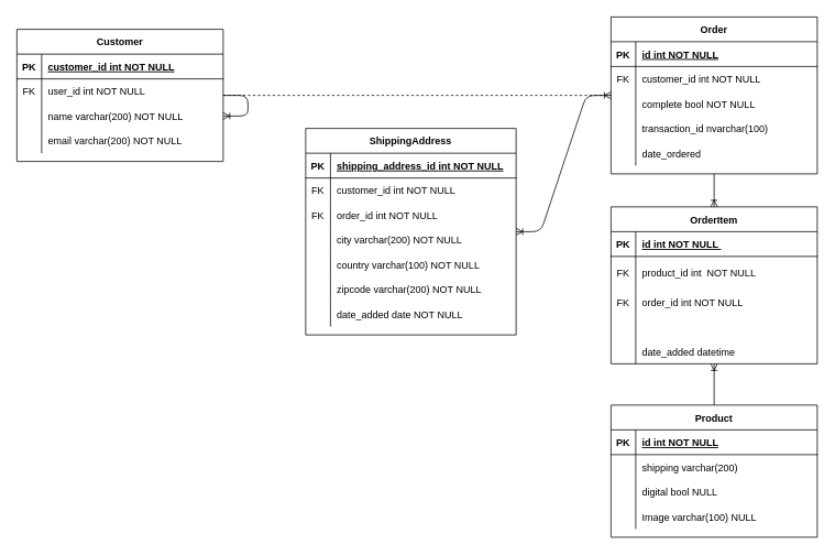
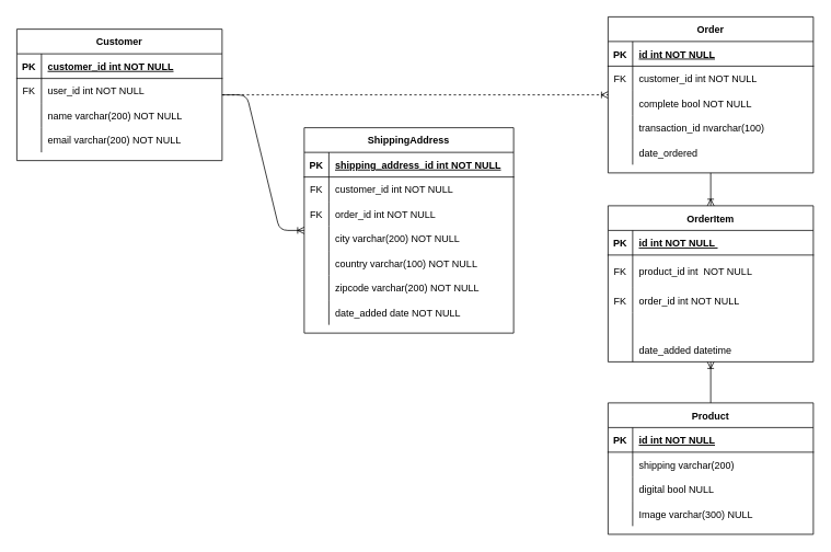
  <mxCell id="0" />
  <mxCell id="1" parent="0" />
  <mxCell id="2" value="Customer" style="shape=table;startSize=30;container=1;collapsible=1;childLayout=tableLayout;fixedRows=1;rowLines=0;fontStyle=1;align=center;resizeLast=1;" parent="1" vertex="1"><mxGeometry x="20" y="35" width="250" height="160" as="geometry" /></mxCell>
  <mxCell id="3" value="" style="shape=partialRectangle;collapsible=0;dropTarget=0;pointerEvents=0;fillColor=none;points=[[0,0.5],[1,0.5]];portConstraint=eastwest;top=0;left=0;right=0;bottom=1;" parent="2" vertex="1"><mxGeometry y="30" width="250" height="30" as="geometry" /></mxCell>
  <mxCell id="4" value="PK" style="shape=partialRectangle;overflow=hidden;connectable=0;fillColor=none;top=0;left=0;bottom=0;right=0;fontStyle=1;" parent="3" vertex="1"><mxGeometry width="30" height="30" as="geometry" /></mxCell>
  <mxCell id="5" value="customer_id int NOT NULL " style="shape=partialRectangle;overflow=hidden;connectable=0;fillColor=none;top=0;left=0;bottom=0;right=0;align=left;spacingLeft=6;fontStyle=5;" parent="3" vertex="1"><mxGeometry x="30" width="220" height="30" as="geometry" /></mxCell>
  <mxCell id="6" value="" style="shape=partialRectangle;collapsible=0;dropTarget=0;pointerEvents=0;fillColor=none;top=0;left=0;bottom=0;right=0;points=[[0,0.5],[1,0.5]];portConstraint=eastwest;labelBackgroundColor=#4D4D4D;" parent="2" vertex="1"><mxGeometry y="60" width="250" height="30" as="geometry" /></mxCell>
  <mxCell id="7" value="FK" style="shape=partialRectangle;connectable=0;fillColor=none;top=0;left=0;bottom=0;right=0;fontStyle=0;overflow=hidden;" parent="6" vertex="1"><mxGeometry width="30" height="30" as="geometry" /></mxCell>
  <mxCell id="8" value="user_id int NOT NULL" style="shape=partialRectangle;connectable=0;fillColor=none;top=0;left=0;bottom=0;right=0;align=left;spacingLeft=6;fontStyle=0;overflow=hidden;" parent="6" vertex="1"><mxGeometry x="30" width="220" height="30" as="geometry" /></mxCell>
  <mxCell id="9" value="" style="shape=partialRectangle;collapsible=0;dropTarget=0;pointerEvents=0;fillColor=none;points=[[0,0.5],[1,0.5]];portConstraint=eastwest;top=0;left=0;right=0;bottom=0;" parent="2" vertex="1"><mxGeometry y="90" width="250" height="30" as="geometry" /></mxCell>
  <mxCell id="10" value="" style="shape=partialRectangle;overflow=hidden;connectable=0;fillColor=none;top=0;left=0;bottom=0;right=0;" parent="9" vertex="1"><mxGeometry width="30" height="30" as="geometry" /></mxCell>
  <mxCell id="11" value="name varchar(200) NOT NULL" style="shape=partialRectangle;overflow=hidden;connectable=0;fillColor=none;top=0;left=0;bottom=0;right=0;align=left;spacingLeft=6;" parent="9" vertex="1"><mxGeometry x="30" width="220" height="30" as="geometry" /></mxCell>
  <mxCell id="12" value="" style="shape=partialRectangle;collapsible=0;dropTarget=0;pointerEvents=0;fillColor=none;top=0;left=0;bottom=0;right=0;points=[[0,0.5],[1,0.5]];portConstraint=eastwest;" parent="2" vertex="1"><mxGeometry y="120" width="250" height="30" as="geometry" /></mxCell>
  <mxCell id="13" value="" style="shape=partialRectangle;connectable=0;fillColor=none;top=0;left=0;bottom=0;right=0;editable=1;overflow=hidden;" parent="12" vertex="1"><mxGeometry width="30" height="30" as="geometry" /></mxCell>
  <mxCell id="14" value="email varchar(200) NOT NULL" style="shape=partialRectangle;connectable=0;fillColor=none;top=0;left=0;bottom=0;right=0;align=left;spacingLeft=6;overflow=hidden;" parent="12" vertex="1"><mxGeometry x="30" width="220" height="30" as="geometry" /></mxCell>
  <mxCell id="15" value="Product" style="shape=table;startSize=30;container=1;collapsible=1;childLayout=tableLayout;fixedRows=1;rowLines=0;fontStyle=1;align=center;resizeLast=1;" parent="1" vertex="1"><mxGeometry x="740" y="490" width="250" height="160" as="geometry" /></mxCell>
  <mxCell id="16" value="" style="shape=partialRectangle;collapsible=0;dropTarget=0;pointerEvents=0;fillColor=none;points=[[0,0.5],[1,0.5]];portConstraint=eastwest;top=0;left=0;right=0;bottom=1;" parent="15" vertex="1"><mxGeometry y="30" width="250" height="30" as="geometry" /></mxCell>
  <mxCell id="17" value="PK" style="shape=partialRectangle;overflow=hidden;connectable=0;fillColor=none;top=0;left=0;bottom=0;right=0;fontStyle=1;" parent="16" vertex="1"><mxGeometry width="30" height="30" as="geometry" /></mxCell>
  <mxCell id="18" value="id int NOT NULL " style="shape=partialRectangle;overflow=hidden;connectable=0;fillColor=none;top=0;left=0;bottom=0;right=0;align=left;spacingLeft=6;fontStyle=5;" parent="16" vertex="1"><mxGeometry x="30" width="220" height="30" as="geometry" /></mxCell>
  <mxCell id="19" value="" style="shape=partialRectangle;collapsible=0;dropTarget=0;pointerEvents=0;fillColor=none;points=[[0,0.5],[1,0.5]];portConstraint=eastwest;top=0;left=0;right=0;bottom=0;" parent="15" vertex="1"><mxGeometry y="60" width="250" height="30" as="geometry" /></mxCell>
  <mxCell id="20" value="" style="shape=partialRectangle;overflow=hidden;connectable=0;fillColor=none;top=0;left=0;bottom=0;right=0;" parent="19" vertex="1"><mxGeometry width="30" height="30" as="geometry" /></mxCell>
  <mxCell id="21" value="shipping varchar(200)" style="shape=partialRectangle;overflow=hidden;connectable=0;fillColor=none;top=0;left=0;bottom=0;right=0;align=left;spacingLeft=6;" parent="19" vertex="1"><mxGeometry x="30" width="220" height="30" as="geometry" /></mxCell>
  <mxCell id="22" value="" style="shape=partialRectangle;collapsible=0;dropTarget=0;pointerEvents=0;fillColor=none;top=0;left=0;bottom=0;right=0;points=[[0,0.5],[1,0.5]];portConstraint=eastwest;" parent="15" vertex="1"><mxGeometry y="90" width="250" height="30" as="geometry" /></mxCell>
  <mxCell id="23" value="" style="shape=partialRectangle;connectable=0;fillColor=none;top=0;left=0;bottom=0;right=0;editable=1;overflow=hidden;" parent="22" vertex="1"><mxGeometry width="30" height="30" as="geometry" /></mxCell>
  <mxCell id="24" value="digital bool NULL " style="shape=partialRectangle;connectable=0;fillColor=none;top=0;left=0;bottom=0;right=0;align=left;spacingLeft=6;overflow=hidden;labelBackgroundColor=none;" parent="22" vertex="1"><mxGeometry x="30" width="220" height="30" as="geometry" /></mxCell>
  <mxCell id="25" value="" style="shape=partialRectangle;collapsible=0;dropTarget=0;pointerEvents=0;fillColor=none;top=0;left=0;bottom=0;right=0;points=[[0,0.5],[1,0.5]];portConstraint=eastwest;labelBackgroundColor=#4D4D4D;" parent="15" vertex="1"><mxGeometry y="120" width="250" height="30" as="geometry" /></mxCell>
  <mxCell id="26" value="" style="shape=partialRectangle;connectable=0;fillColor=none;top=0;left=0;bottom=0;right=0;editable=1;overflow=hidden;" parent="25" vertex="1"><mxGeometry width="30" height="30" as="geometry" /></mxCell>
- <mxCell id="27" value="Image varchar(100) NULL" style="shape=partialRectangle;connectable=0;fillColor=none;top=0;left=0;bottom=0;right=0;align=left;spacingLeft=6;overflow=hidden;" parent="25" vertex="1"><mxGeometry x="30" width="220" height="30" as="geometry" /></mxCell>
+ <mxCell id="27" value="Image varchar(300) NULL" style="shape=partialRectangle;connectable=0;fillColor=none;top=0;left=0;bottom=0;right=0;align=left;spacingLeft=6;overflow=hidden;" parent="25" vertex="1"><mxGeometry x="30" width="220" height="30" as="geometry" /></mxCell>
  <mxCell id="28" value="Order" style="shape=table;startSize=30;container=1;collapsible=1;childLayout=tableLayout;fixedRows=1;rowLines=0;fontStyle=1;align=center;resizeLast=1;" parent="1" vertex="1"><mxGeometry x="740" y="20" width="250" height="190" as="geometry" /></mxCell>
  <mxCell id="29" value="" style="shape=partialRectangle;collapsible=0;dropTarget=0;pointerEvents=0;fillColor=none;points=[[0,0.5],[1,0.5]];portConstraint=eastwest;top=0;left=0;right=0;bottom=1;" parent="28" vertex="1"><mxGeometry y="30" width="250" height="30" as="geometry" /></mxCell>
  <mxCell id="30" value="PK" style="shape=partialRectangle;overflow=hidden;connectable=0;fillColor=none;top=0;left=0;bottom=0;right=0;fontStyle=1;" parent="29" vertex="1"><mxGeometry width="30" height="30" as="geometry" /></mxCell>
  <mxCell id="31" value="id int NOT NULL " style="shape=partialRectangle;overflow=hidden;connectable=0;fillColor=none;top=0;left=0;bottom=0;right=0;align=left;spacingLeft=6;fontStyle=5;" parent="29" vertex="1"><mxGeometry x="30" width="220" height="30" as="geometry" /></mxCell>
  <mxCell id="32" value="" style="shape=partialRectangle;collapsible=0;dropTarget=0;pointerEvents=0;fillColor=none;top=0;left=0;bottom=0;right=0;points=[[0,0.5],[1,0.5]];portConstraint=eastwest;labelBackgroundColor=#4D4D4D;" parent="28" vertex="1"><mxGeometry y="60" width="250" height="30" as="geometry" /></mxCell>
  <mxCell id="33" value="FK" style="shape=partialRectangle;connectable=0;fillColor=none;top=0;left=0;bottom=0;right=0;fontStyle=0;overflow=hidden;" parent="32" vertex="1"><mxGeometry width="30" height="30" as="geometry" /></mxCell>
  <mxCell id="34" value="customer_id int NOT NULL" style="shape=partialRectangle;connectable=0;fillColor=none;top=0;left=0;bottom=0;right=0;align=left;spacingLeft=6;fontStyle=0;overflow=hidden;" parent="32" vertex="1"><mxGeometry x="30" width="220" height="30" as="geometry" /></mxCell>
  <mxCell id="35" value="" style="shape=partialRectangle;collapsible=0;dropTarget=0;pointerEvents=0;fillColor=none;top=0;left=0;bottom=0;right=0;points=[[0,0.5],[1,0.5]];portConstraint=eastwest;" parent="28" vertex="1"><mxGeometry y="90" width="250" height="30" as="geometry" /></mxCell>
  <mxCell id="36" value="" style="shape=partialRectangle;connectable=0;fillColor=none;top=0;left=0;bottom=0;right=0;editable=1;overflow=hidden;" parent="35" vertex="1"><mxGeometry width="30" height="30" as="geometry" /></mxCell>
  <mxCell id="37" value="complete bool NOT NULL " style="shape=partialRectangle;connectable=0;fillColor=none;top=0;left=0;bottom=0;right=0;align=left;spacingLeft=6;overflow=hidden;" parent="35" vertex="1"><mxGeometry x="30" width="220" height="30" as="geometry" /></mxCell>
  <mxCell id="38" value="" style="shape=partialRectangle;collapsible=0;dropTarget=0;pointerEvents=0;fillColor=none;top=0;left=0;bottom=0;right=0;points=[[0,0.5],[1,0.5]];portConstraint=eastwest;" parent="28" vertex="1"><mxGeometry y="120" width="250" height="30" as="geometry" /></mxCell>
  <mxCell id="39" value="" style="shape=partialRectangle;connectable=0;fillColor=none;top=0;left=0;bottom=0;right=0;editable=1;overflow=hidden;" parent="38" vertex="1"><mxGeometry width="30" height="30" as="geometry" /></mxCell>
  <mxCell id="40" value="transaction_id nvarchar(100) " style="shape=partialRectangle;connectable=0;fillColor=none;top=0;left=0;bottom=0;right=0;align=left;spacingLeft=6;overflow=hidden;" parent="38" vertex="1"><mxGeometry x="30" width="220" height="30" as="geometry" /></mxCell>
  <mxCell id="41" value="" style="shape=partialRectangle;collapsible=0;dropTarget=0;pointerEvents=0;fillColor=none;top=0;left=0;bottom=0;right=0;points=[[0,0.5],[1,0.5]];portConstraint=eastwest;labelBackgroundColor=#4D4D4D;" parent="28" vertex="1"><mxGeometry y="150" width="250" height="30" as="geometry" /></mxCell>
  <mxCell id="42" value="" style="shape=partialRectangle;connectable=0;fillColor=none;top=0;left=0;bottom=0;right=0;editable=1;overflow=hidden;" parent="41" vertex="1"><mxGeometry width="30" height="30" as="geometry" /></mxCell>
  <mxCell id="43" value="date_ordered" style="shape=partialRectangle;connectable=0;fillColor=none;top=0;left=0;bottom=0;right=0;align=left;spacingLeft=6;overflow=hidden;" parent="41" vertex="1"><mxGeometry x="30" width="220" height="30" as="geometry" /></mxCell>
  <mxCell id="44" value="" style="edgeStyle=entityRelationEdgeStyle;fontSize=12;html=1;endArrow=ERoneToMany;dashed=1;" parent="1" source="2" target="28" edge="1"><mxGeometry width="100" height="100" relative="1" as="geometry"><mxPoint x="570" y="185" as="sourcePoint" /><mxPoint x="646" y="187" as="targetPoint" /></mxGeometry></mxCell>
  <mxCell id="45" value="" style="fontSize=12;html=1;endArrow=ERoneToMany;edgeStyle=orthogonalEdgeStyle;" parent="1" source="15" target="68" edge="1"><mxGeometry width="100" height="100" relative="1" as="geometry"><mxPoint x="439" y="710" as="sourcePoint" /><mxPoint x="1040" y="400" as="targetPoint" /></mxGeometry></mxCell>
  <mxCell id="46" value="ShippingAddress" style="shape=table;startSize=30;container=1;collapsible=1;childLayout=tableLayout;fixedRows=1;rowLines=0;fontStyle=1;align=center;resizeLast=1;" parent="1" vertex="1"><mxGeometry x="370" y="155" width="255" height="250" as="geometry" /></mxCell>
  <mxCell id="47" value="" style="shape=partialRectangle;collapsible=0;dropTarget=0;pointerEvents=0;fillColor=none;top=0;left=0;bottom=1;right=0;points=[[0,0.5],[1,0.5]];portConstraint=eastwest;" parent="46" vertex="1"><mxGeometry y="30" width="255" height="30" as="geometry" /></mxCell>
  <mxCell id="48" value="PK" style="shape=partialRectangle;connectable=0;fillColor=none;top=0;left=0;bottom=0;right=0;fontStyle=1;overflow=hidden;" parent="47" vertex="1"><mxGeometry width="30" height="30" as="geometry" /></mxCell>
  <mxCell id="49" value="shipping_address_id int NOT NULL" style="shape=partialRectangle;connectable=0;fillColor=none;top=0;left=0;bottom=0;right=0;align=left;spacingLeft=6;fontStyle=5;overflow=hidden;" parent="47" vertex="1"><mxGeometry x="30" width="225" height="30" as="geometry" /></mxCell>
  <mxCell id="50" value="" style="shape=partialRectangle;collapsible=0;dropTarget=0;pointerEvents=0;fillColor=none;top=0;left=0;bottom=0;right=0;points=[[0,0.5],[1,0.5]];portConstraint=eastwest;labelBackgroundColor=#4D4D4D;" parent="46" vertex="1"><mxGeometry y="60" width="255" height="30" as="geometry" /></mxCell>
  <mxCell id="51" value="FK" style="shape=partialRectangle;connectable=0;fillColor=none;top=0;left=0;bottom=0;right=0;fontStyle=0;overflow=hidden;" parent="50" vertex="1"><mxGeometry width="30" height="30" as="geometry" /></mxCell>
  <mxCell id="52" value="customer_id int NOT NULL" style="shape=partialRectangle;connectable=0;fillColor=none;top=0;left=0;bottom=0;right=0;align=left;spacingLeft=6;fontStyle=0;overflow=hidden;" parent="50" vertex="1"><mxGeometry x="30" width="225" height="30" as="geometry" /></mxCell>
  <mxCell id="53" value="" style="shape=partialRectangle;collapsible=0;dropTarget=0;pointerEvents=0;fillColor=none;top=0;left=0;bottom=0;right=0;points=[[0,0.5],[1,0.5]];portConstraint=eastwest;labelBackgroundColor=#4D4D4D;" parent="46" vertex="1"><mxGeometry y="90" width="255" height="30" as="geometry" /></mxCell>
  <mxCell id="54" value="FK" style="shape=partialRectangle;connectable=0;fillColor=none;top=0;left=0;bottom=0;right=0;fontStyle=0;overflow=hidden;" parent="53" vertex="1"><mxGeometry width="30" height="30" as="geometry" /></mxCell>
  <mxCell id="55" value="order_id int NOT NULL" style="shape=partialRectangle;connectable=0;fillColor=none;top=0;left=0;bottom=0;right=0;align=left;spacingLeft=6;fontStyle=0;overflow=hidden;" parent="53" vertex="1"><mxGeometry x="30" width="225" height="30" as="geometry" /></mxCell>
  <mxCell id="56" value="" style="shape=partialRectangle;collapsible=0;dropTarget=0;pointerEvents=0;fillColor=none;top=0;left=0;bottom=0;right=0;points=[[0,0.5],[1,0.5]];portConstraint=eastwest;" parent="46" vertex="1"><mxGeometry y="120" width="255" height="30" as="geometry" /></mxCell>
  <mxCell id="57" value="" style="shape=partialRectangle;connectable=0;fillColor=none;top=0;left=0;bottom=0;right=0;editable=1;overflow=hidden;" parent="56" vertex="1"><mxGeometry width="30" height="30" as="geometry" /></mxCell>
  <mxCell id="58" value="city varchar(200) NOT NULL" style="shape=partialRectangle;connectable=0;fillColor=none;top=0;left=0;bottom=0;right=0;align=left;spacingLeft=6;overflow=hidden;" parent="56" vertex="1"><mxGeometry x="30" width="225" height="30" as="geometry" /></mxCell>
  <mxCell id="59" value="" style="shape=partialRectangle;collapsible=0;dropTarget=0;pointerEvents=0;fillColor=none;top=0;left=0;bottom=0;right=0;points=[[0,0.5],[1,0.5]];portConstraint=eastwest;" parent="46" vertex="1"><mxGeometry y="150" width="255" height="30" as="geometry" /></mxCell>
  <mxCell id="60" value="" style="shape=partialRectangle;connectable=0;fillColor=none;top=0;left=0;bottom=0;right=0;editable=1;overflow=hidden;" parent="59" vertex="1"><mxGeometry width="30" height="30" as="geometry" /></mxCell>
  <mxCell id="61" value="country varchar(100) NOT NULL" style="shape=partialRectangle;connectable=0;fillColor=none;top=0;left=0;bottom=0;right=0;align=left;spacingLeft=6;overflow=hidden;" parent="59" vertex="1"><mxGeometry x="30" width="225" height="30" as="geometry" /></mxCell>
  <mxCell id="62" value="" style="shape=partialRectangle;collapsible=0;dropTarget=0;pointerEvents=0;fillColor=none;top=0;left=0;bottom=0;right=0;points=[[0,0.5],[1,0.5]];portConstraint=eastwest;" parent="46" vertex="1"><mxGeometry y="180" width="255" height="30" as="geometry" /></mxCell>
  <mxCell id="63" value="" style="shape=partialRectangle;connectable=0;fillColor=none;top=0;left=0;bottom=0;right=0;editable=1;overflow=hidden;" parent="62" vertex="1"><mxGeometry width="30" height="30" as="geometry" /></mxCell>
  <mxCell id="64" value="zipcode varchar(200) NOT NULL" style="shape=partialRectangle;connectable=0;fillColor=none;top=0;left=0;bottom=0;right=0;align=left;spacingLeft=6;overflow=hidden;" parent="62" vertex="1"><mxGeometry x="30" width="225" height="30" as="geometry" /></mxCell>
  <mxCell id="65" value="" style="shape=partialRectangle;collapsible=0;dropTarget=0;pointerEvents=0;fillColor=none;top=0;left=0;bottom=0;right=0;points=[[0,0.5],[1,0.5]];portConstraint=eastwest;" parent="46" vertex="1"><mxGeometry y="210" width="255" height="30" as="geometry" /></mxCell>
  <mxCell id="66" value="" style="shape=partialRectangle;connectable=0;fillColor=none;top=0;left=0;bottom=0;right=0;editable=1;overflow=hidden;" parent="65" vertex="1"><mxGeometry width="30" height="30" as="geometry" /></mxCell>
  <mxCell id="67" value="date_added date NOT NULL " style="shape=partialRectangle;connectable=0;fillColor=none;top=0;left=0;bottom=0;right=0;align=left;spacingLeft=6;overflow=hidden;" parent="65" vertex="1"><mxGeometry x="30" width="225" height="30" as="geometry" /></mxCell>
  <mxCell id="68" value="OrderItem" style="shape=table;startSize=30;container=1;collapsible=1;childLayout=tableLayout;fixedRows=1;rowLines=0;fontStyle=1;align=center;resizeLast=1;" parent="1" vertex="1"><mxGeometry x="740" y="250" width="250" height="190" as="geometry" /></mxCell>
  <mxCell id="69" value="" style="shape=partialRectangle;collapsible=0;dropTarget=0;pointerEvents=0;fillColor=none;top=0;left=0;bottom=1;right=0;points=[[0,0.5],[1,0.5]];portConstraint=eastwest;" parent="68" vertex="1"><mxGeometry y="30" width="250" height="30" as="geometry" /></mxCell>
  <mxCell id="70" value="PK" style="shape=partialRectangle;connectable=0;fillColor=none;top=0;left=0;bottom=0;right=0;fontStyle=1;overflow=hidden;" parent="69" vertex="1"><mxGeometry width="30" height="30" as="geometry" /></mxCell>
  <mxCell id="71" value="id int NOT NULL " style="shape=partialRectangle;connectable=0;fillColor=none;top=0;left=0;bottom=0;right=0;align=left;spacingLeft=6;fontStyle=5;overflow=hidden;" parent="69" vertex="1"><mxGeometry x="30" width="220" height="30" as="geometry" /></mxCell>
  <mxCell id="72" value="" style="shape=partialRectangle;collapsible=0;dropTarget=0;pointerEvents=0;fillColor=none;top=0;left=0;bottom=0;right=0;points=[[0,0.5],[1,0.5]];portConstraint=eastwest;" parent="68" vertex="1"><mxGeometry y="60" width="250" height="40" as="geometry" /></mxCell>
  <mxCell id="73" value="FK" style="shape=partialRectangle;connectable=0;fillColor=none;top=0;left=0;bottom=0;right=0;fontStyle=0;overflow=hidden;" parent="72" vertex="1"><mxGeometry width="30" height="40" as="geometry" /></mxCell>
  <mxCell id="74" value="product_id int  NOT NULL" style="shape=partialRectangle;connectable=0;fillColor=none;top=0;left=0;bottom=0;right=0;align=left;spacingLeft=6;fontStyle=0;overflow=hidden;" parent="72" vertex="1"><mxGeometry x="30" width="220" height="40" as="geometry" /></mxCell>
  <mxCell id="75" value="" style="shape=partialRectangle;collapsible=0;dropTarget=0;pointerEvents=0;fillColor=none;top=0;left=0;bottom=0;right=0;points=[[0,0.5],[1,0.5]];portConstraint=eastwest;" parent="68" vertex="1"><mxGeometry y="100" width="250" height="30" as="geometry" /></mxCell>
  <mxCell id="76" value="FK" style="shape=partialRectangle;connectable=0;fillColor=none;top=0;left=0;bottom=0;right=0;fontStyle=0;overflow=hidden;" parent="75" vertex="1"><mxGeometry width="30" height="30" as="geometry" /></mxCell>
  <mxCell id="77" value="order_id int NOT NULL" style="shape=partialRectangle;connectable=0;fillColor=none;top=0;left=0;bottom=0;right=0;align=left;spacingLeft=6;fontStyle=0;overflow=hidden;" parent="75" vertex="1"><mxGeometry x="30" width="220" height="30" as="geometry" /></mxCell>
  <mxCell id="78" value="" style="shape=partialRectangle;collapsible=0;dropTarget=0;pointerEvents=0;fillColor=none;top=0;left=0;bottom=0;right=0;points=[[0,0.5],[1,0.5]];portConstraint=eastwest;" parent="68" vertex="1"><mxGeometry y="130" width="250" height="30" as="geometry" /></mxCell>
  <mxCell id="79" value="" style="shape=partialRectangle;connectable=0;fillColor=none;top=0;left=0;bottom=0;right=0;editable=1;overflow=hidden;" parent="78" vertex="1"><mxGeometry width="30" height="30" as="geometry" /></mxCell>
  <mxCell id="80" value="" style="shape=partialRectangle;collapsible=0;dropTarget=0;pointerEvents=0;fillColor=none;top=0;left=0;bottom=0;right=0;points=[[0,0.5],[1,0.5]];portConstraint=eastwest;" parent="68" vertex="1"><mxGeometry y="160" width="250" height="30" as="geometry" /></mxCell>
  <mxCell id="81" value="" style="shape=partialRectangle;connectable=0;fillColor=none;top=0;left=0;bottom=0;right=0;editable=1;overflow=hidden;" parent="80" vertex="1"><mxGeometry width="30" height="30" as="geometry" /></mxCell>
  <mxCell id="82" value="date_added datetime" style="shape=partialRectangle;connectable=0;fillColor=none;top=0;left=0;bottom=0;right=0;align=left;spacingLeft=6;overflow=hidden;" parent="80" vertex="1"><mxGeometry x="30" width="220" height="30" as="geometry" /></mxCell>
  <mxCell id="83" value="" style="edgeStyle=orthogonalEdgeStyle;fontSize=12;html=1;endArrow=ERoneToMany;entryX=0.5;entryY=0;entryDx=0;entryDy=0;rounded=1;" parent="1" source="28" target="68" edge="1"><mxGeometry width="100" height="100" relative="1" as="geometry"><mxPoint x="910" y="180" as="sourcePoint" /><mxPoint x="1080" y="330" as="targetPoint" /></mxGeometry></mxCell>
- <mxCell id="84" value="" style="edgeStyle=entityRelationEdgeStyle;fontSize=12;html=1;endArrow=ERoneToMany;" parent="1" source="2" target="11" edge="1"><mxGeometry width="100" height="100" relative="1" as="geometry"><mxPoint x="290" y="375" as="sourcePoint" /><mxPoint x="390" y="275" as="targetPoint" /></mxGeometry></mxCell>
- <mxCell id="85" value="" style="edgeStyle=entityRelationEdgeStyle;fontSize=12;html=1;endArrow=ERoneToMany;" parent="1" source="28" target="46" edge="1"><mxGeometry width="100" height="100" relative="1" as="geometry"><mxPoint x="410" y="390" as="sourcePoint" /><mxPoint x="510" y="290" as="targetPoint" /></mxGeometry></mxCell>
+ <mxCell id="84" value="" style="edgeStyle=entityRelationEdgeStyle;fontSize=12;html=1;endArrow=ERoneToMany;" parent="1" source="2" target="46" edge="1"><mxGeometry width="100" height="100" relative="1" as="geometry"><mxPoint x="290" y="375" as="sourcePoint" /><mxPoint x="390" y="275" as="targetPoint" /></mxGeometry></mxCell>
